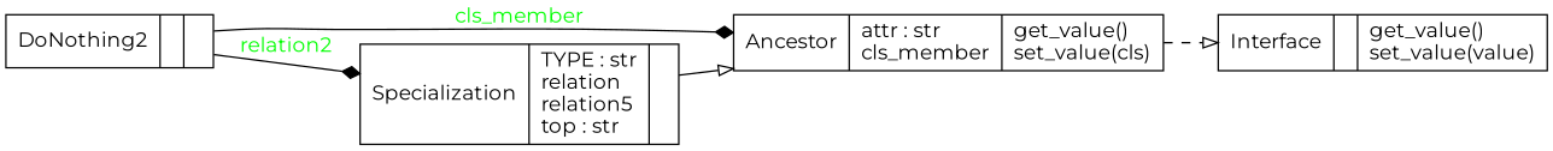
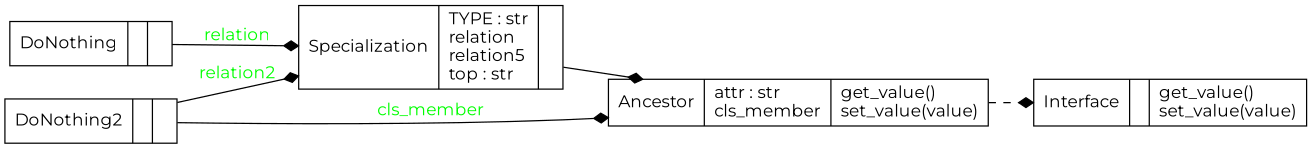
  digraph {
    fontname=Montserrat
    rankdir=LR
    node [color=black fontcolor=black fontname=Montserrat shape=record style=solid]
    edge [arrowhead=diamond arrowtail=none fontname=Montserrat style=solid fontcolor=green]
-   n1 [label="{Ancestor|attr : str\lcls_member\l|get_value()\lset_value(cls)\l}"]
+   n1 [label="{Ancestor|attr : str\lcls_member\l|get_value()\lset_value(value)\l}"]
    n2 [label="{Interface|\l|get_value()\lset_value(value)\l}"]
+   n3 [label="{DoNothing|\l|}"]
    n4 [label="{Specialization|TYPE : str\lrelation\lrelation5\ltop : str\l|}"]
    n5 [label="{DoNothing2|\l|}"]
-   n1 -> n2 [arrowhead=empty arrowtail="node" style=dashed fontcolor=""]
-   n4 -> n1 [arrowhead=empty style="" fontcolor=""]
+   n1 -> n2 [arrowtail="node" style=dashed fontcolor=""]
+   n3 -> n4 [label=relation]
+   n4 -> n1 [style="" fontcolor=""]
    n5 -> n1 [label=cls_member]
    n5 -> n4 [label=relation2]
  }
